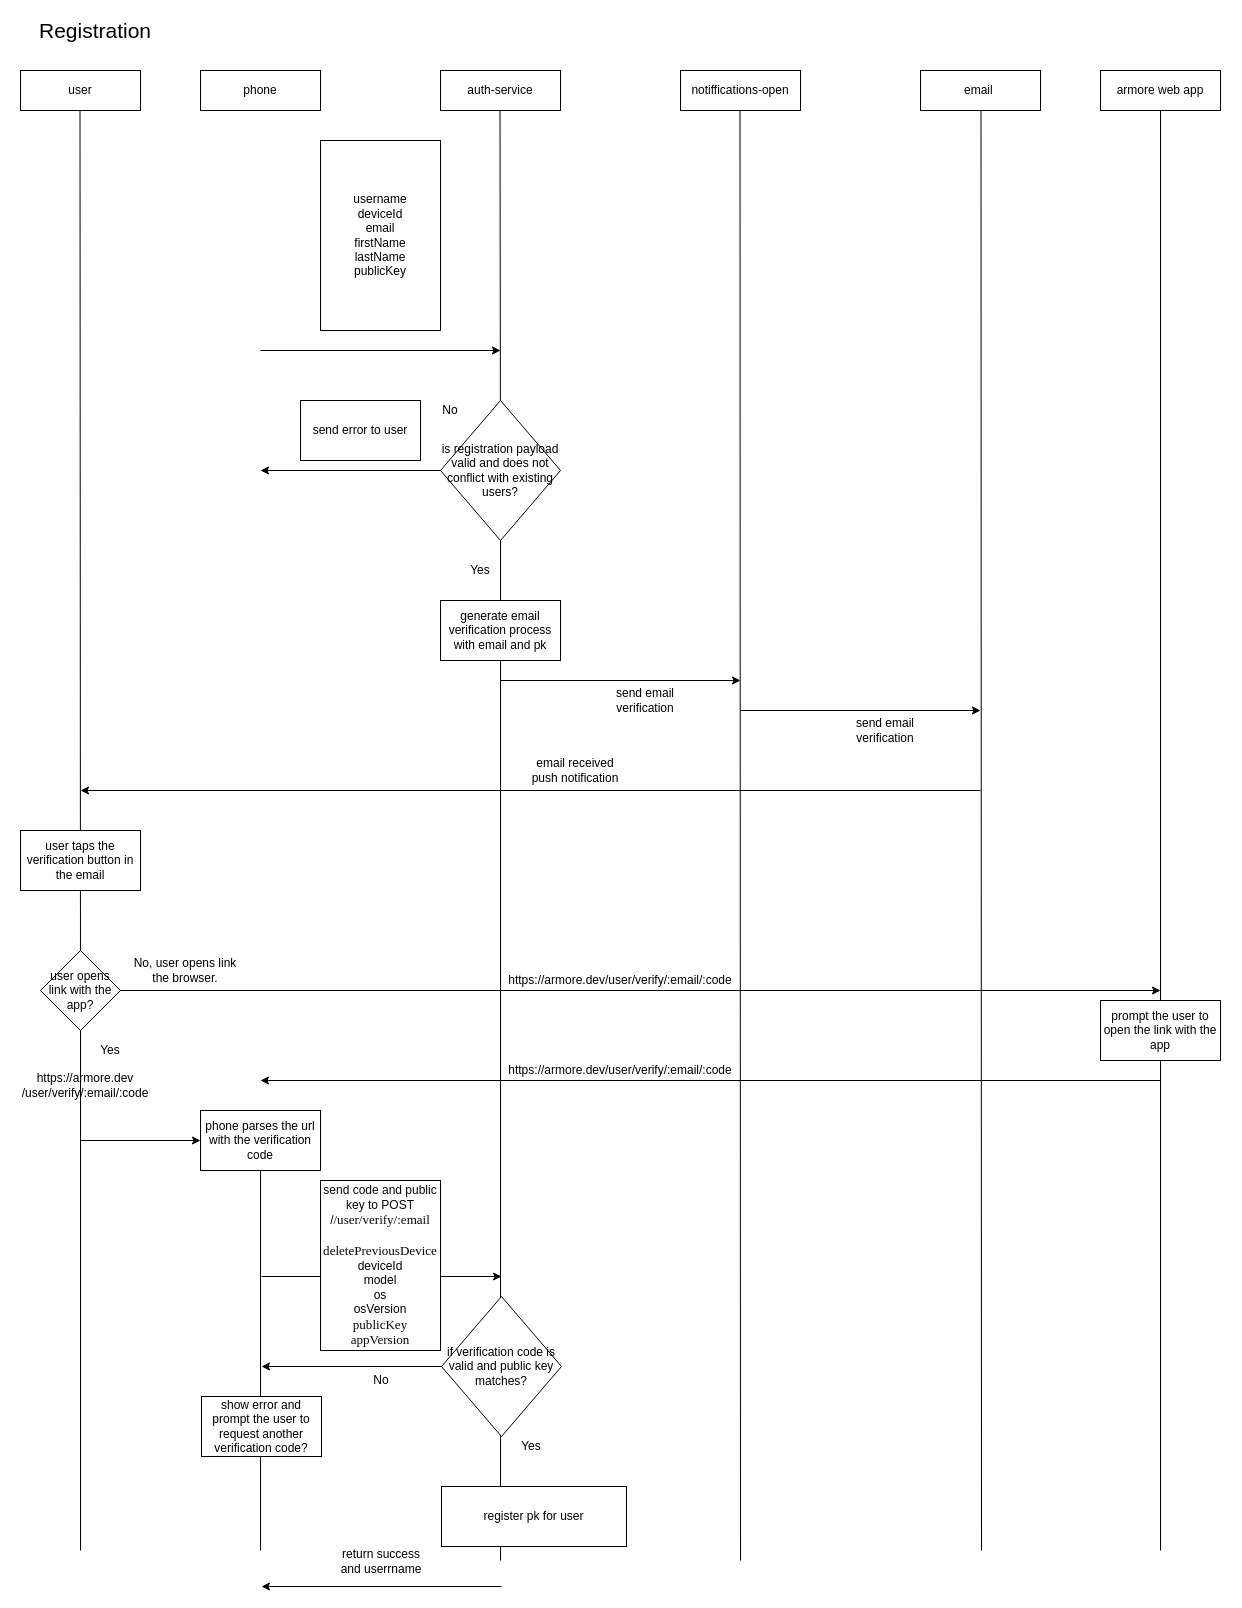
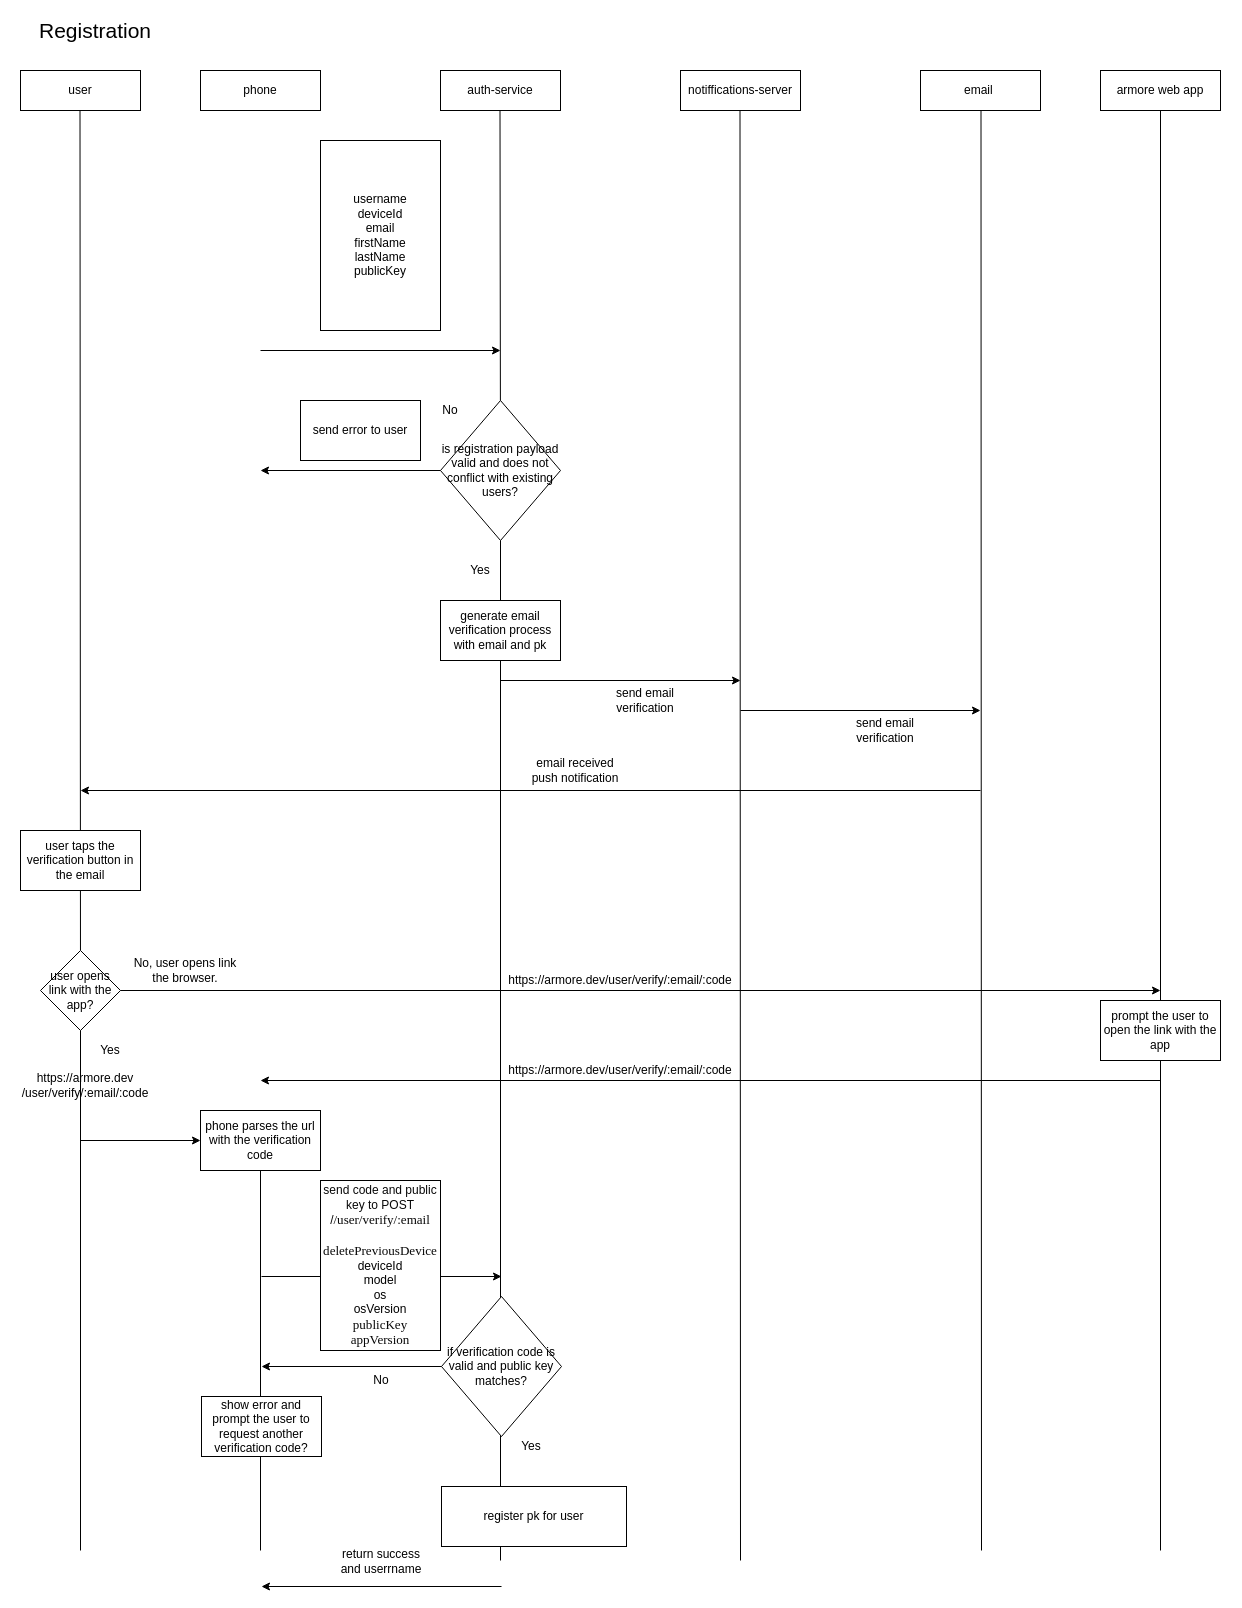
  <mxCell id="0" />
  <mxCell id="1" parent="0" />
  <mxCell id="2" value="phone" style="rounded=0;whiteSpace=wrap;html=1;" parent="1" vertex="1"><mxGeometry x="200" y="70" width="120" height="40" as="geometry" /></mxCell>
  <mxCell id="3" value="auth-service" style="rounded=0;whiteSpace=wrap;html=1;" parent="1" vertex="1"><mxGeometry x="440" y="70" width="120" height="40" as="geometry" /></mxCell>
- <mxCell id="4" value="notiffications-open" style="rounded=0;whiteSpace=wrap;html=1;" parent="1" vertex="1"><mxGeometry x="680" y="70" width="120" height="40" as="geometry" /></mxCell>
+ <mxCell id="4" value="notiffications-server" style="rounded=0;whiteSpace=wrap;html=1;" parent="1" vertex="1"><mxGeometry x="680" y="70" width="120" height="40" as="geometry" /></mxCell>
  <mxCell id="5" value="" style="endArrow=none;html=1;entryX=0.5;entryY=1;entryDx=0;entryDy=0;" parent="1" source="10" edge="1"><mxGeometry width="50" height="50" relative="1" as="geometry"><mxPoint x="499.5" y="780" as="sourcePoint" /><mxPoint x="499.5" y="110" as="targetPoint" /></mxGeometry></mxCell>
  <mxCell id="6" value="" style="endArrow=none;html=1;entryX=0.5;entryY=1;entryDx=0;entryDy=0;" parent="1" edge="1"><mxGeometry width="50" height="50" relative="1" as="geometry"><mxPoint x="740" y="1560" as="sourcePoint" /><mxPoint x="739.5" y="110" as="targetPoint" /></mxGeometry></mxCell>
  <mxCell id="7" value="&lt;font style=&quot;font-size: 21px&quot;&gt;Registration&lt;/font&gt;" style="text;html=1;strokeColor=none;fillColor=none;align=center;verticalAlign=middle;whiteSpace=wrap;rounded=0;" parent="1" vertex="1"><mxGeometry x="40" y="20" width="110" height="20" as="geometry" /></mxCell>
  <mxCell id="8" value="username&lt;br&gt;deviceId&lt;br&gt;email&lt;br&gt;firstName&lt;br&gt;lastName&lt;br&gt;publicKey" style="rounded=0;whiteSpace=wrap;html=1;" parent="1" vertex="1"><mxGeometry x="320" y="140" width="120" height="190" as="geometry" /></mxCell>
  <mxCell id="9" value="" style="endArrow=classic;html=1;" parent="1" edge="1"><mxGeometry width="50" height="50" relative="1" as="geometry"><mxPoint x="260" y="350" as="sourcePoint" /><mxPoint x="500" y="350" as="targetPoint" /></mxGeometry></mxCell>
  <mxCell id="10" value="is registration payload valid and does not conflict with existing users?" style="rhombus;whiteSpace=wrap;html=1;" parent="1" vertex="1"><mxGeometry x="440" y="400" width="120" height="140" as="geometry" /></mxCell>
  <mxCell id="11" value="" style="endArrow=none;html=1;entryX=0.5;entryY=1;entryDx=0;entryDy=0;" parent="1" target="10" edge="1"><mxGeometry width="50" height="50" relative="1" as="geometry"><mxPoint x="500" y="1560" as="sourcePoint" /><mxPoint x="499.5" y="110" as="targetPoint" /></mxGeometry></mxCell>
  <mxCell id="12" value="" style="endArrow=classic;html=1;exitX=0;exitY=0.5;exitDx=0;exitDy=0;" parent="1" source="10" edge="1"><mxGeometry width="50" height="50" relative="1" as="geometry"><mxPoint x="170" y="850" as="sourcePoint" /><mxPoint x="260" y="470" as="targetPoint" /></mxGeometry></mxCell>
  <mxCell id="13" value="send error to user" style="rounded=0;whiteSpace=wrap;html=1;" parent="1" vertex="1"><mxGeometry x="300" y="400" width="120" height="60" as="geometry" /></mxCell>
  <mxCell id="14" value="No" style="text;html=1;strokeColor=none;fillColor=none;align=center;verticalAlign=middle;whiteSpace=wrap;rounded=0;" parent="1" vertex="1"><mxGeometry x="430" y="400" width="40" height="20" as="geometry" /></mxCell>
  <mxCell id="15" value="Yes" style="text;html=1;strokeColor=none;fillColor=none;align=center;verticalAlign=middle;whiteSpace=wrap;rounded=0;" parent="1" vertex="1"><mxGeometry x="460" y="560" width="40" height="20" as="geometry" /></mxCell>
  <mxCell id="16" value="" style="endArrow=classic;html=1;" parent="1" edge="1"><mxGeometry width="50" height="50" relative="1" as="geometry"><mxPoint x="500" y="680" as="sourcePoint" /><mxPoint x="740" y="680" as="targetPoint" /></mxGeometry></mxCell>
  <mxCell id="17" value="generate email verification process with email and pk" style="rounded=0;whiteSpace=wrap;html=1;" parent="1" vertex="1"><mxGeometry x="440" y="600" width="120" height="60" as="geometry" /></mxCell>
  <mxCell id="18" value="send email verification" style="text;html=1;strokeColor=none;fillColor=none;align=center;verticalAlign=middle;whiteSpace=wrap;rounded=0;" parent="1" vertex="1"><mxGeometry x="600" y="690" width="90" height="20" as="geometry" /></mxCell>
  <mxCell id="19" value="email&amp;nbsp;" style="rounded=0;whiteSpace=wrap;html=1;" parent="1" vertex="1"><mxGeometry x="920" y="70" width="120" height="40" as="geometry" /></mxCell>
  <mxCell id="20" value="" style="endArrow=none;html=1;entryX=0.5;entryY=1;entryDx=0;entryDy=0;" parent="1" edge="1"><mxGeometry width="50" height="50" relative="1" as="geometry"><mxPoint x="981" y="1550" as="sourcePoint" /><mxPoint x="980.5" y="110" as="targetPoint" /></mxGeometry></mxCell>
  <mxCell id="21" value="user" style="rounded=0;whiteSpace=wrap;html=1;" parent="1" vertex="1"><mxGeometry x="20" y="70" width="120" height="40" as="geometry" /></mxCell>
  <mxCell id="22" value="" style="endArrow=none;html=1;entryX=0.5;entryY=1;entryDx=0;entryDy=0;" parent="1" source="28" edge="1"><mxGeometry width="50" height="50" relative="1" as="geometry"><mxPoint x="80" y="1230" as="sourcePoint" /><mxPoint x="79.5" y="110" as="targetPoint" /></mxGeometry></mxCell>
  <mxCell id="23" value="" style="endArrow=classic;html=1;" parent="1" edge="1"><mxGeometry width="50" height="50" relative="1" as="geometry"><mxPoint x="740" y="710" as="sourcePoint" /><mxPoint x="980" y="710" as="targetPoint" /></mxGeometry></mxCell>
  <mxCell id="24" value="send email verification" style="text;html=1;strokeColor=none;fillColor=none;align=center;verticalAlign=middle;whiteSpace=wrap;rounded=0;" parent="1" vertex="1"><mxGeometry x="840" y="720" width="90" height="20" as="geometry" /></mxCell>
  <mxCell id="25" value="user taps the verification button in the email" style="rounded=0;whiteSpace=wrap;html=1;" parent="1" vertex="1"><mxGeometry x="20" y="830" width="120" height="60" as="geometry" /></mxCell>
  <mxCell id="26" value="" style="endArrow=classic;html=1;" parent="1" edge="1"><mxGeometry width="50" height="50" relative="1" as="geometry"><mxPoint x="980" y="790" as="sourcePoint" /><mxPoint x="80" y="790" as="targetPoint" /></mxGeometry></mxCell>
  <mxCell id="27" value="email received push notification" style="text;html=1;strokeColor=none;fillColor=none;align=center;verticalAlign=middle;whiteSpace=wrap;rounded=0;" parent="1" vertex="1"><mxGeometry x="530" y="760" width="90" height="20" as="geometry" /></mxCell>
  <mxCell id="28" value="user opens link with the app?" style="rhombus;whiteSpace=wrap;html=1;" parent="1" vertex="1"><mxGeometry x="40" y="950" width="80" height="80" as="geometry" /></mxCell>
  <mxCell id="29" value="" style="endArrow=none;html=1;entryX=0.5;entryY=1;entryDx=0;entryDy=0;" parent="1" target="28" edge="1"><mxGeometry width="50" height="50" relative="1" as="geometry"><mxPoint x="80" y="1550" as="sourcePoint" /><mxPoint x="79.5" y="110" as="targetPoint" /></mxGeometry></mxCell>
  <mxCell id="30" value="Yes" style="text;html=1;strokeColor=none;fillColor=none;align=center;verticalAlign=middle;whiteSpace=wrap;rounded=0;" parent="1" vertex="1"><mxGeometry x="90" y="1040" width="40" height="20" as="geometry" /></mxCell>
  <mxCell id="31" value="No, user opens link the browser." style="text;html=1;strokeColor=none;fillColor=none;align=center;verticalAlign=middle;whiteSpace=wrap;rounded=0;" parent="1" vertex="1"><mxGeometry x="130" y="960" width="110" height="20" as="geometry" /></mxCell>
  <mxCell id="32" value="armore web app" style="rounded=0;whiteSpace=wrap;html=1;" parent="1" vertex="1"><mxGeometry x="1100" y="70" width="120" height="40" as="geometry" /></mxCell>
  <mxCell id="33" value="" style="endArrow=none;html=1;entryX=0.5;entryY=1;entryDx=0;entryDy=0;" parent="1" edge="1"><mxGeometry width="50" height="50" relative="1" as="geometry"><mxPoint x="1160" y="1550" as="sourcePoint" /><mxPoint x="1160" y="110" as="targetPoint" /></mxGeometry></mxCell>
  <mxCell id="34" value="" style="endArrow=classic;html=1;" parent="1" edge="1"><mxGeometry width="50" height="50" relative="1" as="geometry"><mxPoint x="120" y="990" as="sourcePoint" /><mxPoint x="1160" y="990" as="targetPoint" /></mxGeometry></mxCell>
  <mxCell id="35" value="prompt the user to open the link with the app" style="rounded=0;whiteSpace=wrap;html=1;" parent="1" vertex="1"><mxGeometry x="1100" y="1000" width="120" height="60" as="geometry" /></mxCell>
  <mxCell id="36" value="phone parses the url with the verification code" style="rounded=0;whiteSpace=wrap;html=1;" parent="1" vertex="1"><mxGeometry x="200" y="1110" width="120" height="60" as="geometry" /></mxCell>
  <mxCell id="37" value="" style="endArrow=none;html=1;entryX=0.5;entryY=1;entryDx=0;entryDy=0;" parent="1" target="36" edge="1"><mxGeometry width="50" height="50" relative="1" as="geometry"><mxPoint x="260" y="1550" as="sourcePoint" /><mxPoint x="260" y="110" as="targetPoint" /></mxGeometry></mxCell>
  <mxCell id="38" value="" style="endArrow=classic;html=1;" parent="1" edge="1"><mxGeometry width="50" height="50" relative="1" as="geometry"><mxPoint x="1160" y="1080" as="sourcePoint" /><mxPoint x="260" y="1080" as="targetPoint" /></mxGeometry></mxCell>
  <mxCell id="39" value="https://armore.dev/user/verify/:email/:code" style="text;html=1;strokeColor=none;fillColor=none;align=center;verticalAlign=middle;whiteSpace=wrap;rounded=0;" parent="1" vertex="1"><mxGeometry x="500" y="1060" width="240" height="20" as="geometry" /></mxCell>
  <mxCell id="40" value="https://armore.dev/user/verify/:email/:code" style="text;html=1;strokeColor=none;fillColor=none;align=center;verticalAlign=middle;whiteSpace=wrap;rounded=0;" parent="1" vertex="1"><mxGeometry x="500" y="970" width="240" height="20" as="geometry" /></mxCell>
  <mxCell id="41" value="" style="endArrow=classic;html=1;entryX=0;entryY=0.5;entryDx=0;entryDy=0;" parent="1" target="36" edge="1"><mxGeometry width="50" height="50" relative="1" as="geometry"><mxPoint x="80" y="1140" as="sourcePoint" /><mxPoint x="70" y="1250" as="targetPoint" /></mxGeometry></mxCell>
  <mxCell id="42" value="https://armore.dev&lt;br&gt;/user/verify/:email/:code" style="text;html=1;strokeColor=none;fillColor=none;align=center;verticalAlign=middle;whiteSpace=wrap;rounded=0;" parent="1" vertex="1"><mxGeometry x="20" y="1080" width="130" height="10" as="geometry" /></mxCell>
  <mxCell id="43" value="" style="endArrow=classic;html=1;" parent="1" edge="1"><mxGeometry width="50" height="50" relative="1" as="geometry"><mxPoint x="261" y="1276" as="sourcePoint" /><mxPoint x="501" y="1276" as="targetPoint" /></mxGeometry></mxCell>
  <mxCell id="44" value="&lt;font color=&quot;#080808&quot;&gt;send code and public key to POST /&lt;span style=&quot;font-family: &amp;#34;jetbrains mono&amp;#34; ; font-size: 9.8pt&quot;&gt;/user/verify/:email&lt;br&gt;&lt;br&gt;deletePreviousDevice&lt;br&gt;&lt;/span&gt;&lt;/font&gt;deviceId&lt;br&gt;model&lt;br&gt;os&lt;br&gt;osVersion&lt;br&gt;&lt;font color=&quot;#080808&quot;&gt;&lt;span style=&quot;font-family: &amp;#34;jetbrains mono&amp;#34; ; font-size: 9.8pt&quot;&gt;publicKey&lt;br&gt;appVersion&lt;/span&gt;&lt;/font&gt;" style="rounded=0;whiteSpace=wrap;html=1;" parent="1" vertex="1"><mxGeometry x="320" y="1180" width="120" height="170" as="geometry" /></mxCell>
  <mxCell id="45" value="if verification code is valid and public key matches?" style="rhombus;whiteSpace=wrap;html=1;" parent="1" vertex="1"><mxGeometry x="441" y="1296" width="120" height="140" as="geometry" /></mxCell>
  <mxCell id="46" value="register pk for user" style="rounded=0;whiteSpace=wrap;html=1;" parent="1" vertex="1"><mxGeometry x="441" y="1486" width="185" height="60" as="geometry" /></mxCell>
  <mxCell id="47" value="" style="endArrow=classic;html=1;" parent="1" edge="1"><mxGeometry width="50" height="50" relative="1" as="geometry"><mxPoint x="501" y="1586" as="sourcePoint" /><mxPoint x="261" y="1586" as="targetPoint" /></mxGeometry></mxCell>
  <mxCell id="48" value="Yes" style="text;html=1;strokeColor=none;fillColor=none;align=center;verticalAlign=middle;whiteSpace=wrap;rounded=0;" parent="1" vertex="1"><mxGeometry x="511" y="1436" width="40" height="20" as="geometry" /></mxCell>
  <mxCell id="49" value="No" style="text;html=1;strokeColor=none;fillColor=none;align=center;verticalAlign=middle;whiteSpace=wrap;rounded=0;" parent="1" vertex="1"><mxGeometry x="361" y="1370" width="40" height="20" as="geometry" /></mxCell>
  <mxCell id="50" value="" style="endArrow=classic;html=1;exitX=0;exitY=0.5;exitDx=0;exitDy=0;" parent="1" source="45" edge="1"><mxGeometry width="50" height="50" relative="1" as="geometry"><mxPoint x="301" y="1416" as="sourcePoint" /><mxPoint x="261" y="1366" as="targetPoint" /></mxGeometry></mxCell>
  <mxCell id="51" value="show error and prompt the user to request another verification code?" style="rounded=0;whiteSpace=wrap;html=1;" parent="1" vertex="1"><mxGeometry x="201" y="1396" width="120" height="60" as="geometry" /></mxCell>
  <mxCell id="52" value="return success and userrname" style="text;html=1;strokeColor=none;fillColor=none;align=center;verticalAlign=middle;whiteSpace=wrap;rounded=0;" parent="1" vertex="1"><mxGeometry x="331" y="1536" width="100" height="50" as="geometry" /></mxCell>
